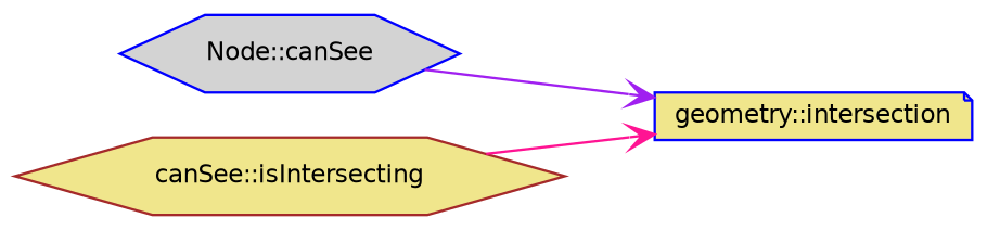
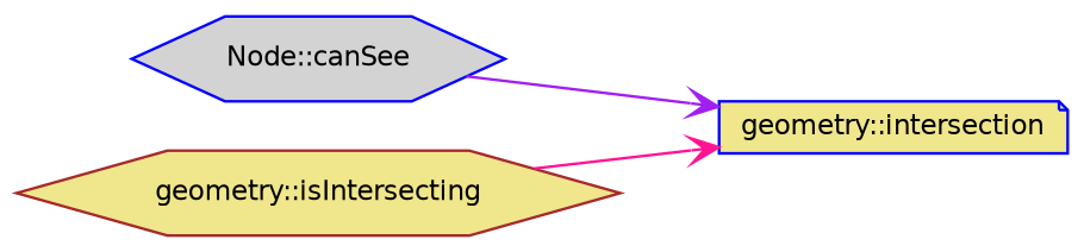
  digraph {
    rankdir=LR
    node [color=blue fillcolor=khaki fontname=Helvetica fontsize=10 shape=hexagon style=filled]
    edge [arrowhead=vee fontname=Helvetica fontsize=10 labelfontname=Helvetica labelfontsize=10 style=solid]
    n1 [fillcolor=lightgrey fontcolor=black height=0.2 label="Node::canSee" width=0.4]
    n2 [height=0.2 label="geometry::intersection" shape=note width=0.4]
-   n3 [color=brown height=0.2 label="canSee::isIntersecting" width=0.4]
+   n3 [color=brown height=0.2 label="geometry::isIntersecting" width=0.4]
    n1 -> n2 [color=purple]
    n3 -> n2 [color=deeppink]
  }
